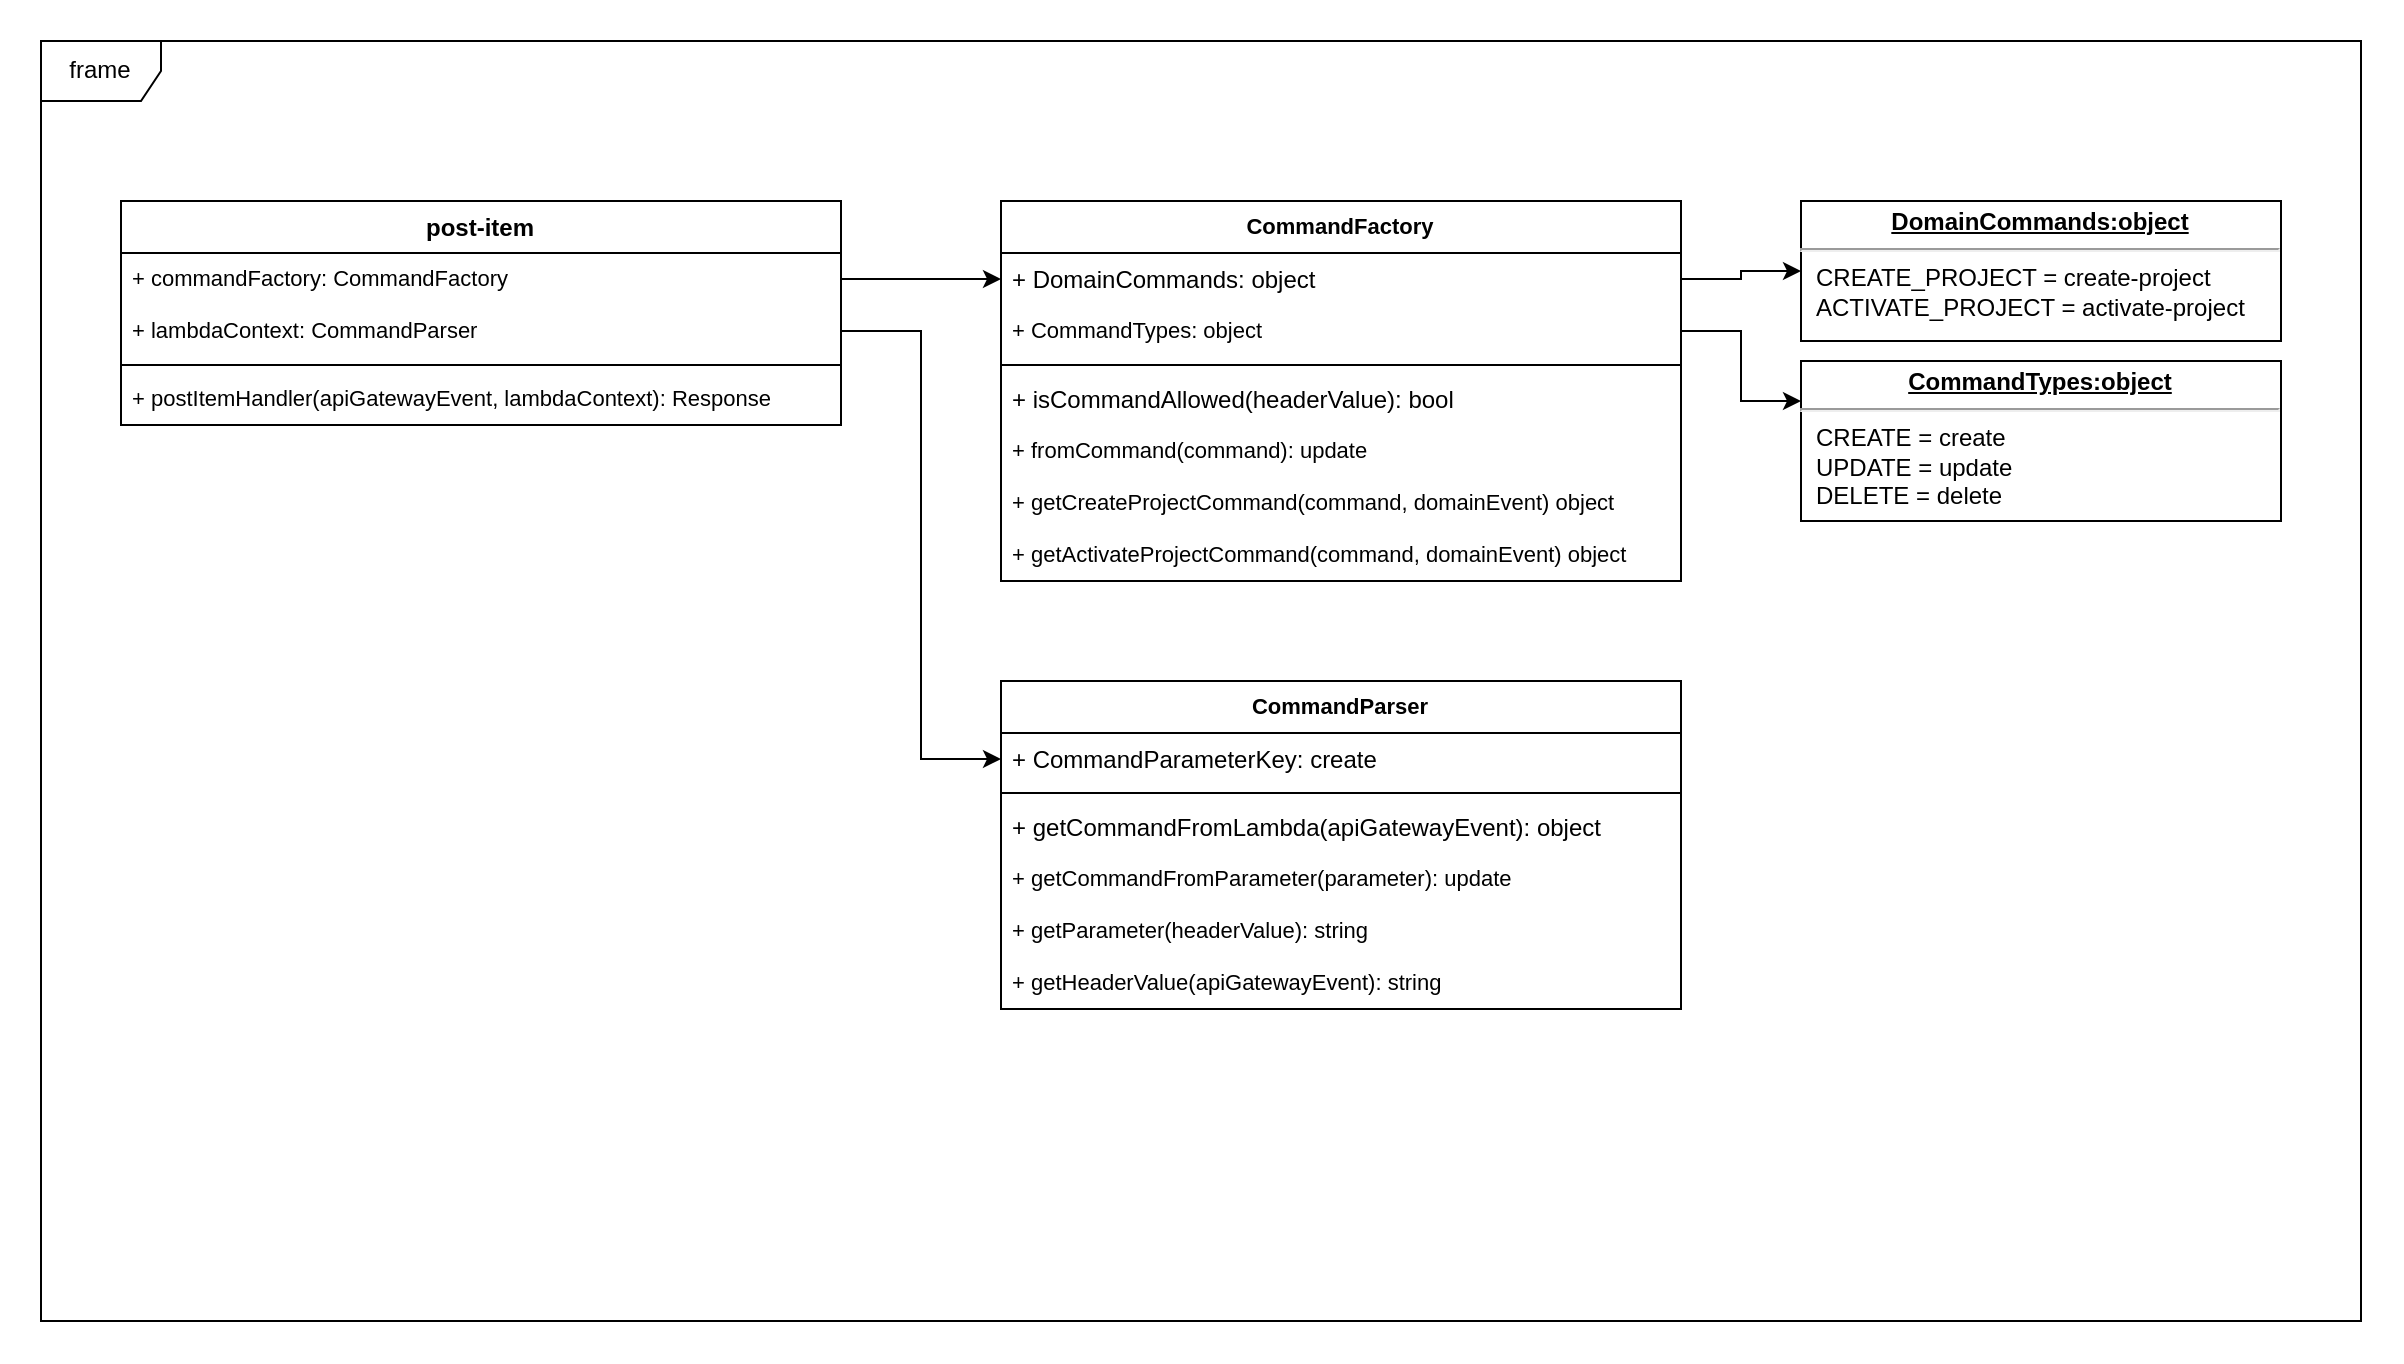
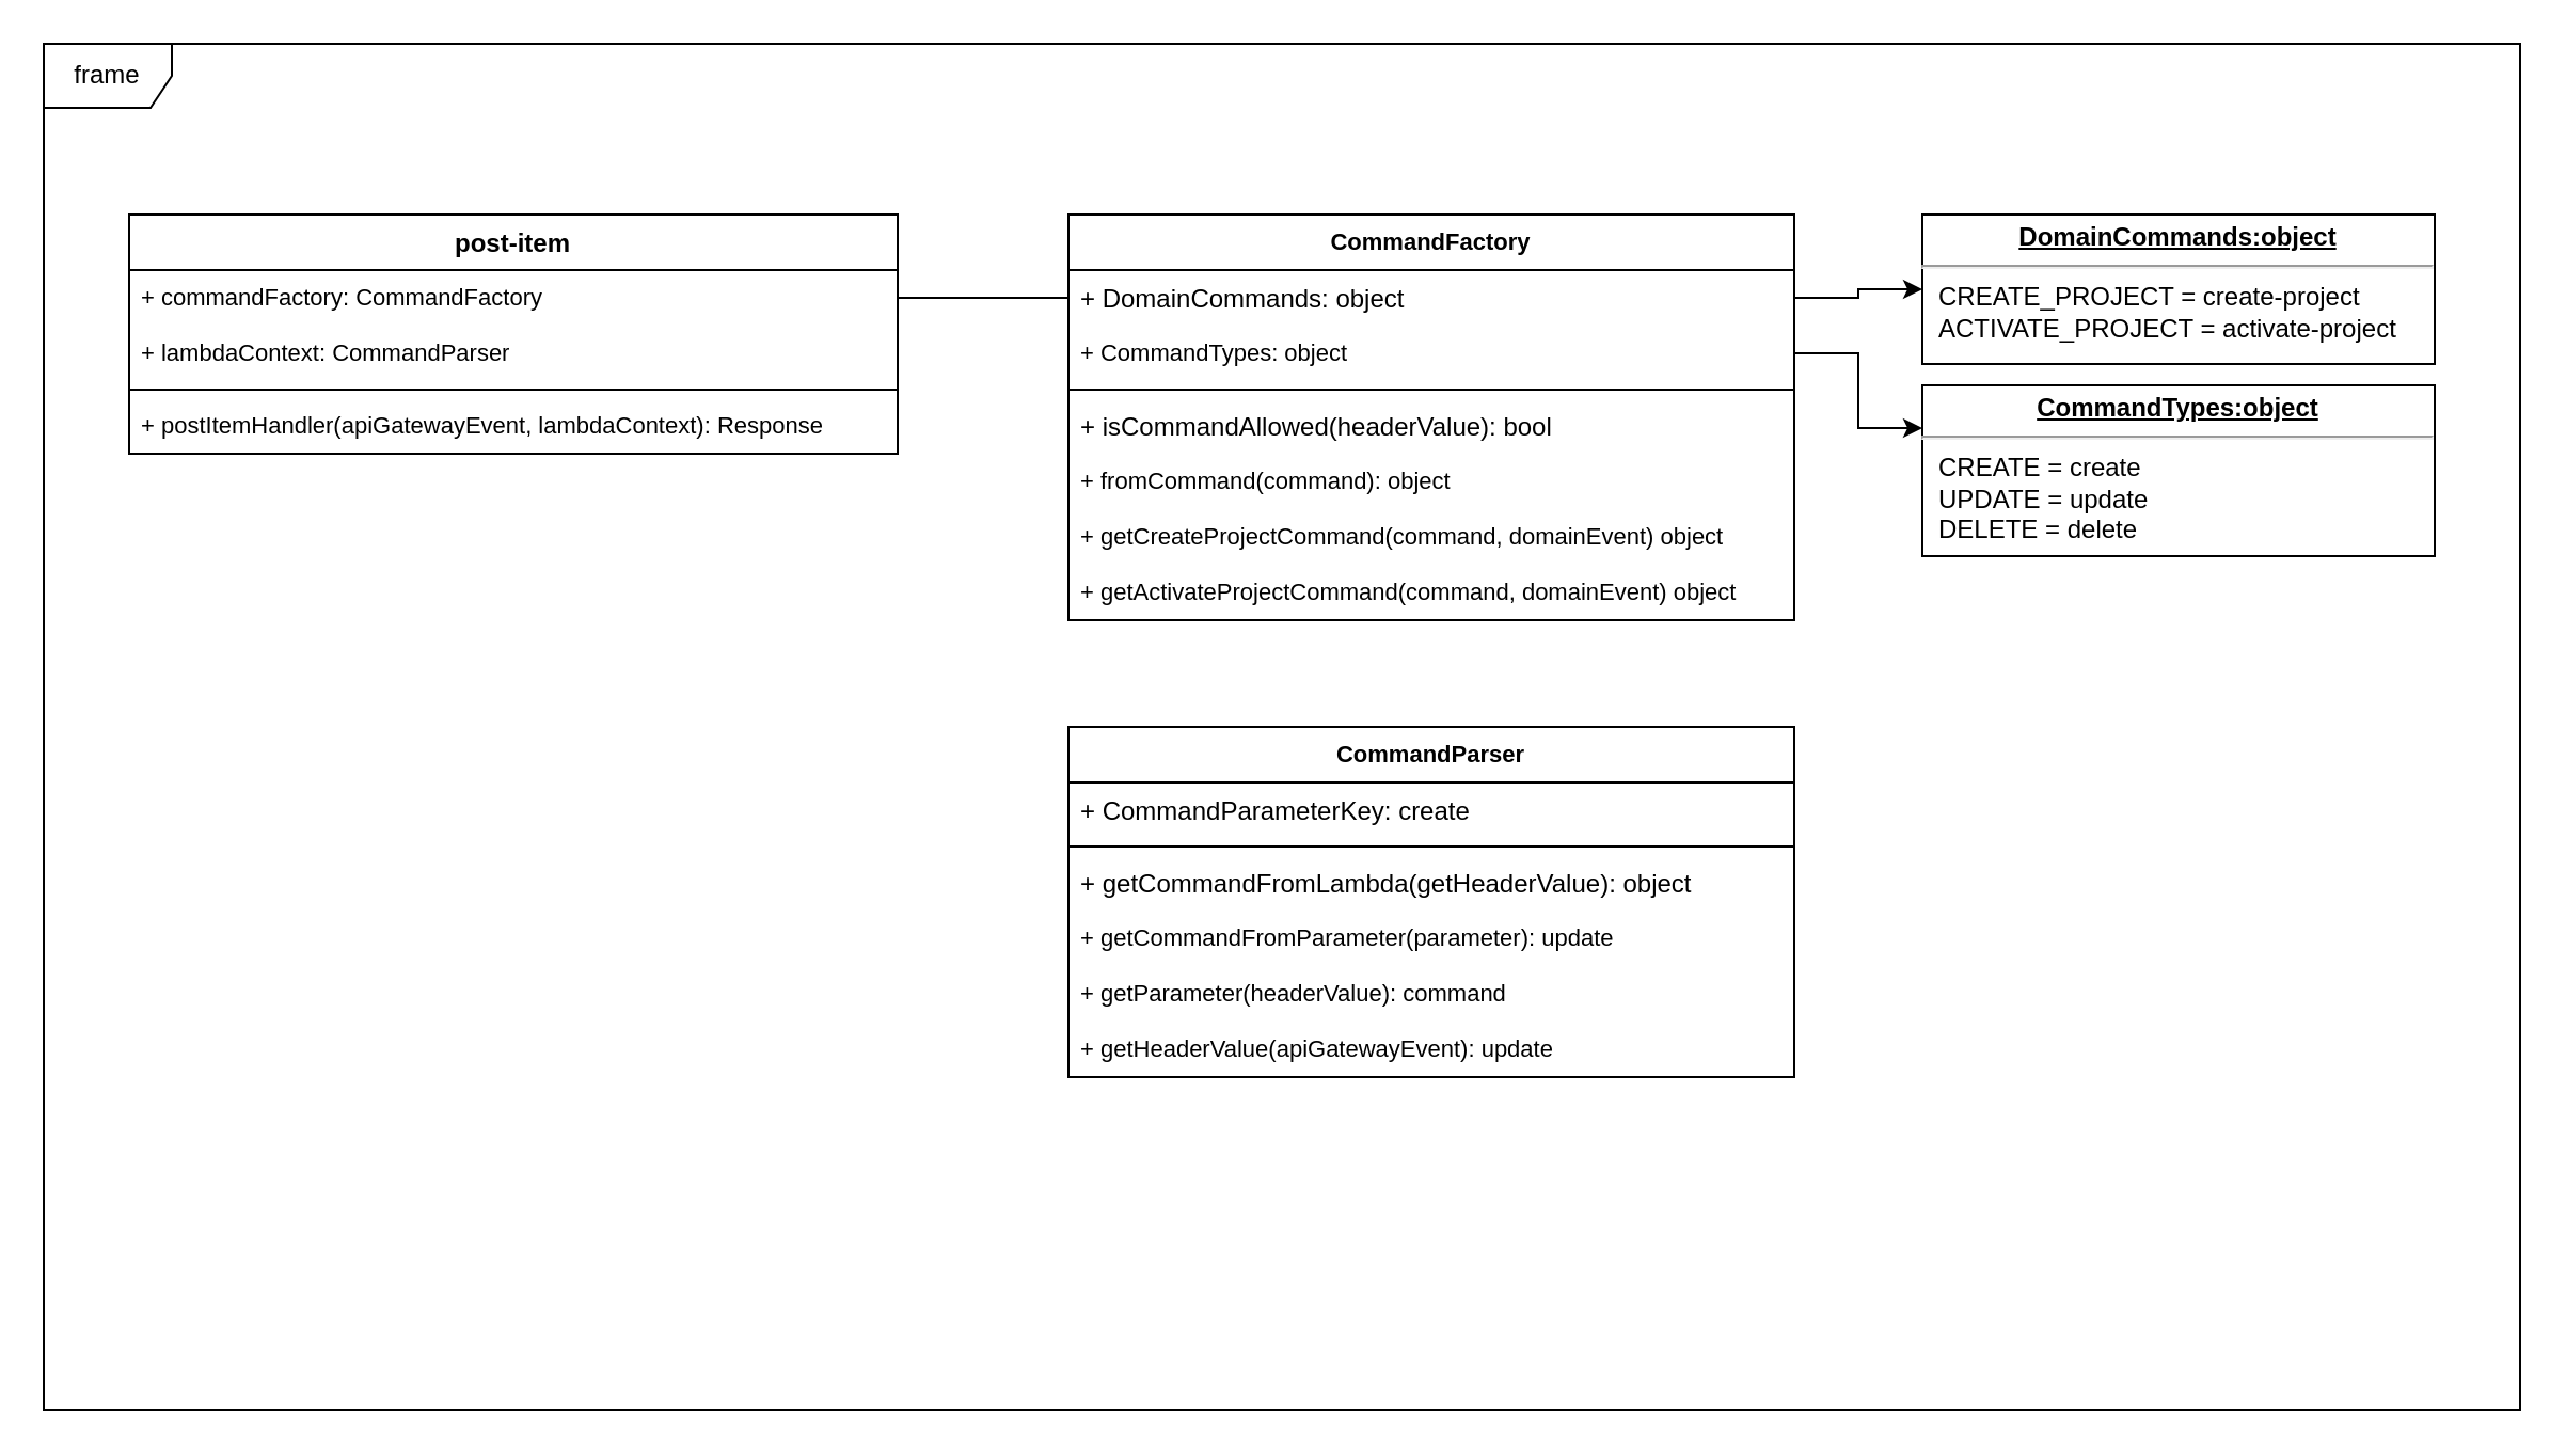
  <mxCell id="0" />
  <mxCell id="1" parent="0" />
  <mxCell id="2" value="frame" style="shape=umlFrame;whiteSpace=wrap;html=1;" vertex="1" parent="1"><mxGeometry x="20" y="20" width="1160" height="640" as="geometry" /></mxCell>
  <mxCell id="3" value="&lt;p style=&quot;margin: 0px ; margin-top: 4px ; text-align: center ; text-decoration: underline&quot;&gt;&lt;b&gt;DomainCommands:object&lt;/b&gt;&lt;/p&gt;&lt;hr&gt;&lt;p style=&quot;margin: 0px ; margin-left: 8px&quot;&gt;CREATE_PROJECT = create-project&lt;br&gt;ACTIVATE_PROJECT = activate-project&lt;/p&gt;" style="verticalAlign=top;align=left;overflow=fill;fontSize=12;fontFamily=Helvetica;html=1;" vertex="1" parent="1"><mxGeometry x="900" y="100" width="240" height="70" as="geometry" /></mxCell>
  <mxCell id="4" value="&lt;p style=&quot;margin: 0px ; margin-top: 4px ; text-align: center ; text-decoration: underline&quot;&gt;&lt;b&gt;CommandTypes:object&lt;/b&gt;&lt;/p&gt;&lt;hr&gt;&lt;p style=&quot;margin: 0px ; margin-left: 8px&quot;&gt;CREATE = create&lt;br&gt;UPDATE = update&lt;/p&gt;&lt;p style=&quot;margin: 0px ; margin-left: 8px&quot;&gt;DELETE = delete&lt;/p&gt;" style="verticalAlign=top;align=left;overflow=fill;fontSize=12;fontFamily=Helvetica;html=1;" vertex="1" parent="1"><mxGeometry x="900" y="180" width="240" height="80" as="geometry" /></mxCell>
  <mxCell id="5" value="post-item" style="swimlane;fontStyle=1;align=center;verticalAlign=top;childLayout=stackLayout;horizontal=1;startSize=26;horizontalStack=0;resizeParent=1;resizeParentMax=0;resizeLast=0;collapsible=1;marginBottom=0;" vertex="1" parent="1"><mxGeometry x="60" y="100" width="360" height="112" as="geometry"><mxRectangle x="80" y="120" width="90" height="26" as="alternateBounds" /></mxGeometry></mxCell>
  <mxCell id="6" value="+ commandFactory: CommandFactory" style="text;strokeColor=none;fillColor=none;align=left;verticalAlign=top;spacingLeft=4;spacingRight=4;overflow=hidden;rotatable=0;points=[[0,0.5],[1,0.5]];portConstraint=eastwest;fontSize=11;" vertex="1" parent="5"><mxGeometry y="26" width="360" height="26" as="geometry" /></mxCell>
  <mxCell id="7" value="+ lambdaContext: CommandParser" style="text;strokeColor=none;fillColor=none;align=left;verticalAlign=top;spacingLeft=4;spacingRight=4;overflow=hidden;rotatable=0;points=[[0,0.5],[1,0.5]];portConstraint=eastwest;fontSize=11;" vertex="1" parent="5"><mxGeometry y="52" width="360" height="26" as="geometry" /></mxCell>
  <mxCell id="8" value="" style="line;strokeWidth=1;fillColor=none;align=left;verticalAlign=middle;spacingTop=-1;spacingLeft=3;spacingRight=3;rotatable=0;labelPosition=right;points=[];portConstraint=eastwest;" vertex="1" parent="5"><mxGeometry y="78" width="360" height="8" as="geometry" /></mxCell>
  <mxCell id="9" value="+ postItemHandler(apiGatewayEvent, lambdaContext): Response" style="text;strokeColor=none;fillColor=none;align=left;verticalAlign=top;spacingLeft=4;spacingRight=4;overflow=hidden;rotatable=0;points=[[0,0.5],[1,0.5]];portConstraint=eastwest;fontSize=11;" vertex="1" parent="5"><mxGeometry y="86" width="360" height="26" as="geometry" /></mxCell>
  <mxCell id="10" value="CommandFactory" style="swimlane;fontStyle=1;align=center;verticalAlign=top;childLayout=stackLayout;horizontal=1;startSize=26;horizontalStack=0;resizeParent=1;resizeParentMax=0;resizeLast=0;collapsible=1;marginBottom=0;fontSize=11;" vertex="1" parent="1"><mxGeometry x="500" y="100" width="340" height="190" as="geometry" /></mxCell>
  <mxCell id="11" value="+ DomainCommands: object" style="text;strokeColor=none;fillColor=none;align=left;verticalAlign=top;spacingLeft=4;spacingRight=4;overflow=hidden;rotatable=0;points=[[0,0.5],[1,0.5]];portConstraint=eastwest;" vertex="1" parent="10"><mxGeometry y="26" width="340" height="26" as="geometry" /></mxCell>
  <mxCell id="12" value="+ CommandTypes: object" style="text;strokeColor=none;fillColor=none;align=left;verticalAlign=top;spacingLeft=4;spacingRight=4;overflow=hidden;rotatable=0;points=[[0,0.5],[1,0.5]];portConstraint=eastwest;fontSize=11;" vertex="1" parent="10"><mxGeometry y="52" width="340" height="26" as="geometry" /></mxCell>
  <mxCell id="13" value="" style="line;strokeWidth=1;fillColor=none;align=left;verticalAlign=middle;spacingTop=-1;spacingLeft=3;spacingRight=3;rotatable=0;labelPosition=right;points=[];portConstraint=eastwest;" vertex="1" parent="10"><mxGeometry y="78" width="340" height="8" as="geometry" /></mxCell>
  <mxCell id="14" value="+ isCommandAllowed(headerValue): bool" style="text;strokeColor=none;fillColor=none;align=left;verticalAlign=top;spacingLeft=4;spacingRight=4;overflow=hidden;rotatable=0;points=[[0,0.5],[1,0.5]];portConstraint=eastwest;" vertex="1" parent="10"><mxGeometry y="86" width="340" height="26" as="geometry" /></mxCell>
- <mxCell id="15" value="+ fromCommand(command): update" style="text;strokeColor=none;fillColor=none;align=left;verticalAlign=top;spacingLeft=4;spacingRight=4;overflow=hidden;rotatable=0;points=[[0,0.5],[1,0.5]];portConstraint=eastwest;fontSize=11;" vertex="1" parent="10"><mxGeometry y="112" width="340" height="26" as="geometry" /></mxCell>
+ <mxCell id="15" value="+ fromCommand(command): object" style="text;strokeColor=none;fillColor=none;align=left;verticalAlign=top;spacingLeft=4;spacingRight=4;overflow=hidden;rotatable=0;points=[[0,0.5],[1,0.5]];portConstraint=eastwest;fontSize=11;" vertex="1" parent="10"><mxGeometry y="112" width="340" height="26" as="geometry" /></mxCell>
  <mxCell id="16" value="+ getCreateProjectCommand(command, domainEvent) object" style="text;strokeColor=none;fillColor=none;align=left;verticalAlign=top;spacingLeft=4;spacingRight=4;overflow=hidden;rotatable=0;points=[[0,0.5],[1,0.5]];portConstraint=eastwest;fontSize=11;" vertex="1" parent="10"><mxGeometry y="138" width="340" height="26" as="geometry" /></mxCell>
  <mxCell id="17" value="+ getActivateProjectCommand(command, domainEvent) object" style="text;strokeColor=none;fillColor=none;align=left;verticalAlign=top;spacingLeft=4;spacingRight=4;overflow=hidden;rotatable=0;points=[[0,0.5],[1,0.5]];portConstraint=eastwest;fontSize=11;" vertex="1" parent="10"><mxGeometry y="164" width="340" height="26" as="geometry" /></mxCell>
  <mxCell id="18" style="edgeStyle=orthogonalEdgeStyle;rounded=0;orthogonalLoop=1;jettySize=auto;html=1;fontSize=11;" edge="1" parent="1" source="11" target="3"><mxGeometry relative="1" as="geometry" /></mxCell>
  <mxCell id="19" style="edgeStyle=orthogonalEdgeStyle;rounded=0;orthogonalLoop=1;jettySize=auto;html=1;entryX=0;entryY=0.25;entryDx=0;entryDy=0;fontSize=11;" edge="1" parent="1" source="12" target="4"><mxGeometry relative="1" as="geometry" /></mxCell>
  <mxCell id="20" value="CommandParser" style="swimlane;fontStyle=1;align=center;verticalAlign=top;childLayout=stackLayout;horizontal=1;startSize=26;horizontalStack=0;resizeParent=1;resizeParentMax=0;resizeLast=0;collapsible=1;marginBottom=0;fontSize=11;" vertex="1" parent="1"><mxGeometry x="500" y="340" width="340" height="164" as="geometry" /></mxCell>
  <mxCell id="21" value="+ CommandParameterKey: create" style="text;strokeColor=none;fillColor=none;align=left;verticalAlign=top;spacingLeft=4;spacingRight=4;overflow=hidden;rotatable=0;points=[[0,0.5],[1,0.5]];portConstraint=eastwest;" vertex="1" parent="20"><mxGeometry y="26" width="340" height="26" as="geometry" /></mxCell>
  <mxCell id="22" value="" style="line;strokeWidth=1;fillColor=none;align=left;verticalAlign=middle;spacingTop=-1;spacingLeft=3;spacingRight=3;rotatable=0;labelPosition=right;points=[];portConstraint=eastwest;" vertex="1" parent="20"><mxGeometry y="52" width="340" height="8" as="geometry" /></mxCell>
- <mxCell id="23" value="+ getCommandFromLambda(apiGatewayEvent): object" style="text;strokeColor=none;fillColor=none;align=left;verticalAlign=top;spacingLeft=4;spacingRight=4;overflow=hidden;rotatable=0;points=[[0,0.5],[1,0.5]];portConstraint=eastwest;" vertex="1" parent="20"><mxGeometry y="60" width="340" height="26" as="geometry" /></mxCell>
+ <mxCell id="23" value="+ getCommandFromLambda(getHeaderValue): object" style="text;strokeColor=none;fillColor=none;align=left;verticalAlign=top;spacingLeft=4;spacingRight=4;overflow=hidden;rotatable=0;points=[[0,0.5],[1,0.5]];portConstraint=eastwest;" vertex="1" parent="20"><mxGeometry y="60" width="340" height="26" as="geometry" /></mxCell>
  <mxCell id="24" value="+ getCommandFromParameter(parameter): update" style="text;strokeColor=none;fillColor=none;align=left;verticalAlign=top;spacingLeft=4;spacingRight=4;overflow=hidden;rotatable=0;points=[[0,0.5],[1,0.5]];portConstraint=eastwest;fontSize=11;" vertex="1" parent="20"><mxGeometry y="86" width="340" height="26" as="geometry" /></mxCell>
- <mxCell id="25" value="+ getParameter(headerValue): string" style="text;strokeColor=none;fillColor=none;align=left;verticalAlign=top;spacingLeft=4;spacingRight=4;overflow=hidden;rotatable=0;points=[[0,0.5],[1,0.5]];portConstraint=eastwest;fontSize=11;" vertex="1" parent="20"><mxGeometry y="112" width="340" height="26" as="geometry" /></mxCell>
- <mxCell id="26" value="+ getHeaderValue(apiGatewayEvent): string" style="text;strokeColor=none;fillColor=none;align=left;verticalAlign=top;spacingLeft=4;spacingRight=4;overflow=hidden;rotatable=0;points=[[0,0.5],[1,0.5]];portConstraint=eastwest;fontSize=11;" vertex="1" parent="20"><mxGeometry y="138" width="340" height="26" as="geometry" /></mxCell>
- <mxCell id="27" style="edgeStyle=orthogonalEdgeStyle;rounded=0;orthogonalLoop=1;jettySize=auto;html=1;entryX=0;entryY=0.5;entryDx=0;entryDy=0;fontSize=11;" edge="1" parent="1" source="6" target="11"><mxGeometry relative="1" as="geometry" /></mxCell>
- <mxCell id="28" style="edgeStyle=orthogonalEdgeStyle;rounded=0;orthogonalLoop=1;jettySize=auto;html=1;entryX=0;entryY=0.5;entryDx=0;entryDy=0;fontSize=11;" edge="1" parent="1" source="7" target="21"><mxGeometry relative="1" as="geometry" /></mxCell>
+ <mxCell id="25" value="+ getParameter(headerValue): command" style="text;strokeColor=none;fillColor=none;align=left;verticalAlign=top;spacingLeft=4;spacingRight=4;overflow=hidden;rotatable=0;points=[[0,0.5],[1,0.5]];portConstraint=eastwest;fontSize=11;" vertex="1" parent="20"><mxGeometry y="112" width="340" height="26" as="geometry" /></mxCell>
+ <mxCell id="26" value="+ getHeaderValue(apiGatewayEvent): update" style="text;strokeColor=none;fillColor=none;align=left;verticalAlign=top;spacingLeft=4;spacingRight=4;overflow=hidden;rotatable=0;points=[[0,0.5],[1,0.5]];portConstraint=eastwest;fontSize=11;" vertex="1" parent="20"><mxGeometry y="138" width="340" height="26" as="geometry" /></mxCell>
+ <mxCell id="27" style="edgeStyle=orthogonalEdgeStyle;rounded=0;orthogonalLoop=1;jettySize=auto;html=1;entryX=0;entryY=0.5;entryDx=0;entryDy=0;fontSize=11;endArrow=none;" edge="1" parent="1" source="6" target="11"><mxGeometry relative="1" as="geometry" /></mxCell>
